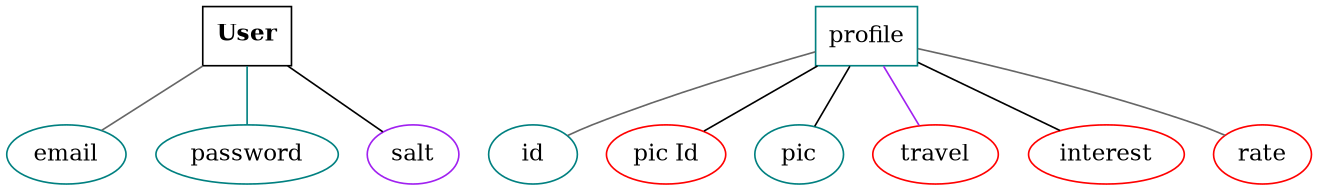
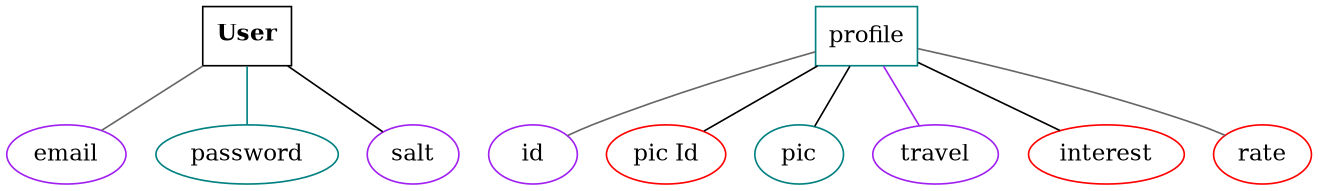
  graph {
    node [color=teal]
    edge [color=black]
    n1 [label=<<B>User</B>> shape=box color=""]
-   email
+   email [color=purple]
    password
    salt [color=purple]
    profile [lable="<B>Profile</B>" shape=box]
-   id
+   id [color=purple]
    n7 [color=red label="pic Id"]
    pic
-   travel [color=red]
+   travel [color=purple]
    interest [color=red]
    rate [color=red]
    n1 -- email [color=gray40]
    n1 -- password [color=teal]
    n1 -- salt
    profile -- id [color=gray40]
    profile -- n7
    profile -- pic
    profile -- travel [color=purple]
    profile -- interest
    profile -- rate [color=gray40]
  }
